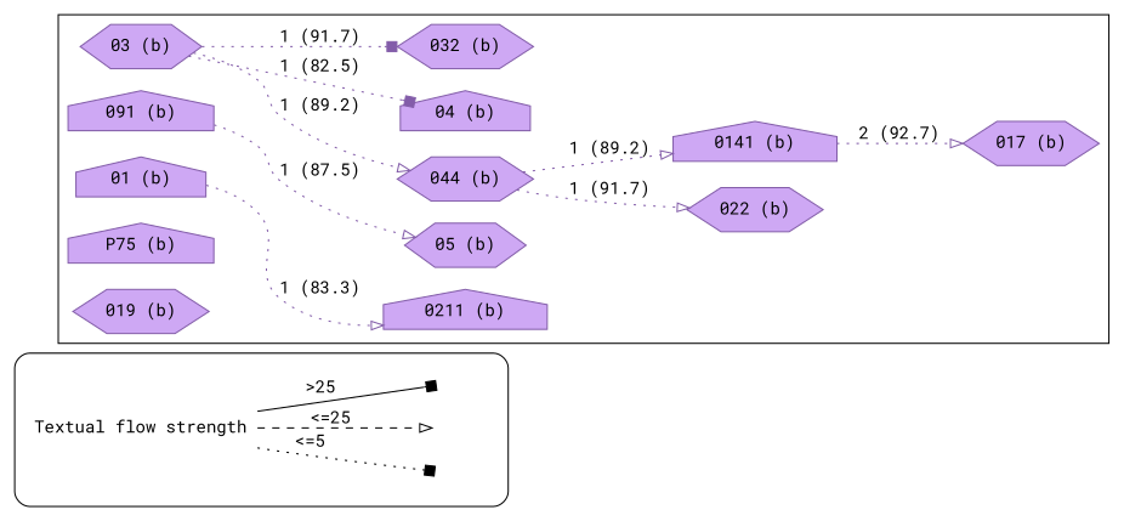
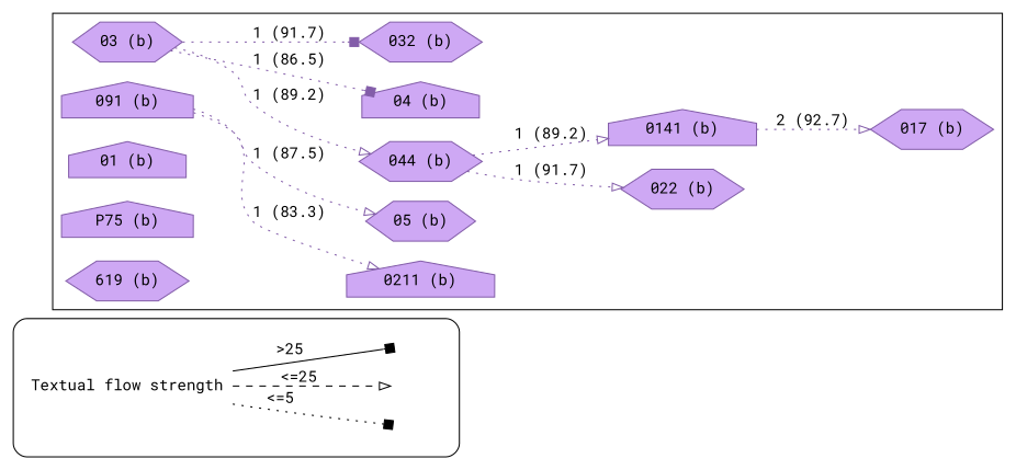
  strict digraph {
    fontname="Roboto Mono"
    rankdir=LR
    node [fontname="Roboto Mono" shape=hexagon style=filled color="#835da9" fillcolor="#CEA8F4"]
    edge [arrowhead=onormal fontname="Roboto Mono" style=dotted color="#835da9"]
    n1 [label="Textual flow strength" shape=plaintext style="" color="" fillcolor=""]
    leg_e1 [fixedsize=True height=0.2 style=invis shape="" color="" fillcolor=""]
    leg_e2 [fixedsize=True height=0.2 style=invis shape="" color="" fillcolor=""]
    leg_e3 [fixedsize=True height=0.2 style=invis shape="" color="" fillcolor=""]
    n5 [label="044 (b)"]
    n6 [label="022 (b)"]
    n7 [label="0141 (b)" shape=house]
    n8 [label="017 (b)"]
    n9 [label="03 (b)"]
    n10 [label="04 (b)" shape=house]
    n11 [label="032 (b)"]
    n12 [label="091 (b)" shape=house]
    n13 [label="0211 (b)" shape=house]
    n14 [label="05 (b)"]
    n15 [label="01 (b)" shape=house]
    n16 [label="P75 (b)" shape=house]
-   n17 [label="019 (b)"]
+   n17 [label="619 (b)"]
    subgraph cluster_1 {
      style=rounded
      n1
      leg_e1
      leg_e2
      leg_e3
    }
    subgraph cluster_2 {
      n5
      n6
      n7
      n8
      n9
      n10
      n11
      n12
      n13
      n14
      n15
      n16
      n17
    }
    n1 -> leg_e1 [arrowhead=box label="<=5  " color=""]
    n1 -> leg_e2 [label="  <=25" style=dashed color=""]
    n1 -> leg_e3 [arrowhead=box label=">25" style=solid color=""]
    n5 -> n6 [label="1 (91.7)"]
    n5 -> n7 [label="1 (89.2)"]
    n7 -> n8 [label="2 (92.7)"]
    n9 -> n5 [label="1 (89.2)"]
-   n9 -> n10 [arrowhead=box label="1 (82.5)"]
+   n9 -> n10 [arrowhead=box label="1 (86.5)"]
    n9 -> n11 [arrowhead=box label="1 (91.7)"]
-   n15 -> n13 [label="1 (83.3)"]
+   n12 -> n13 [label="1 (83.3)"]
    n12 -> n14 [label="1 (87.5)"]
  }
